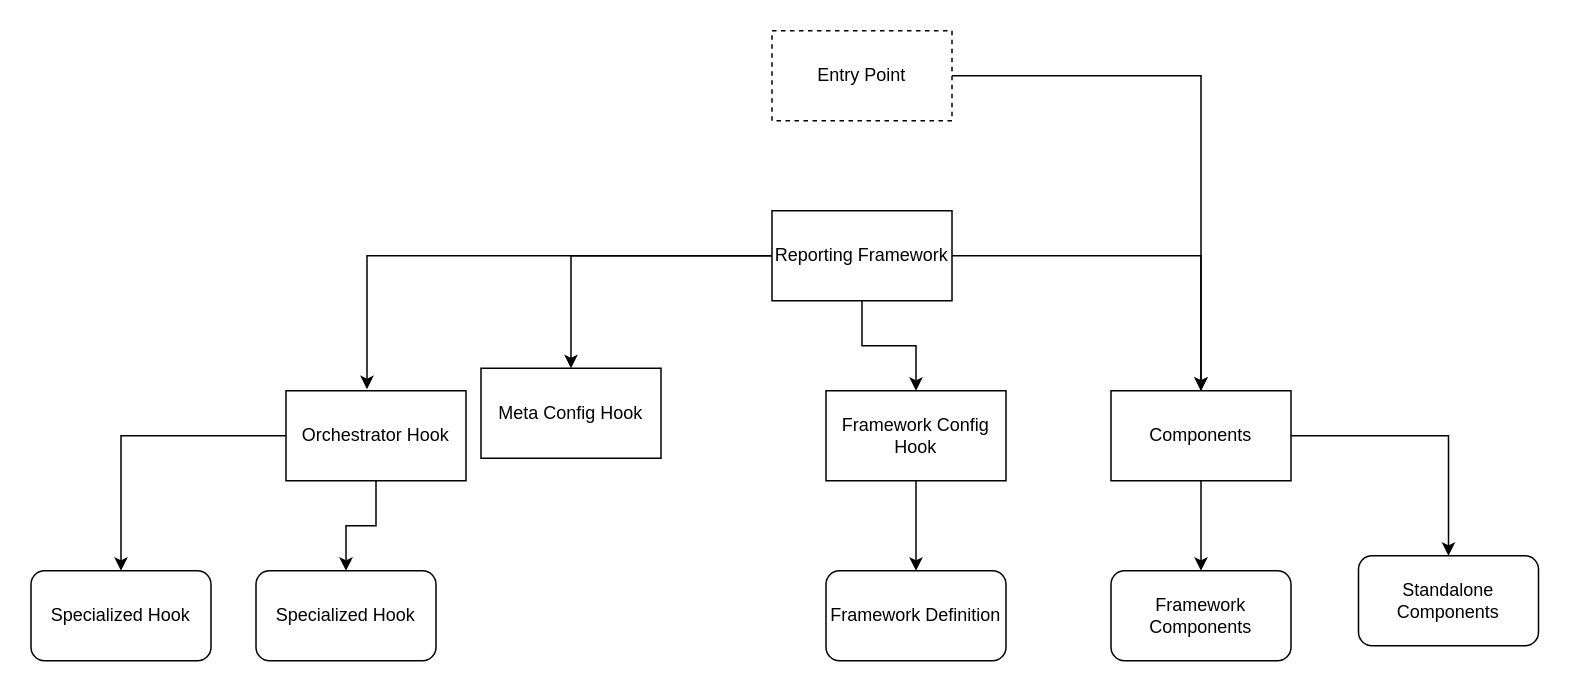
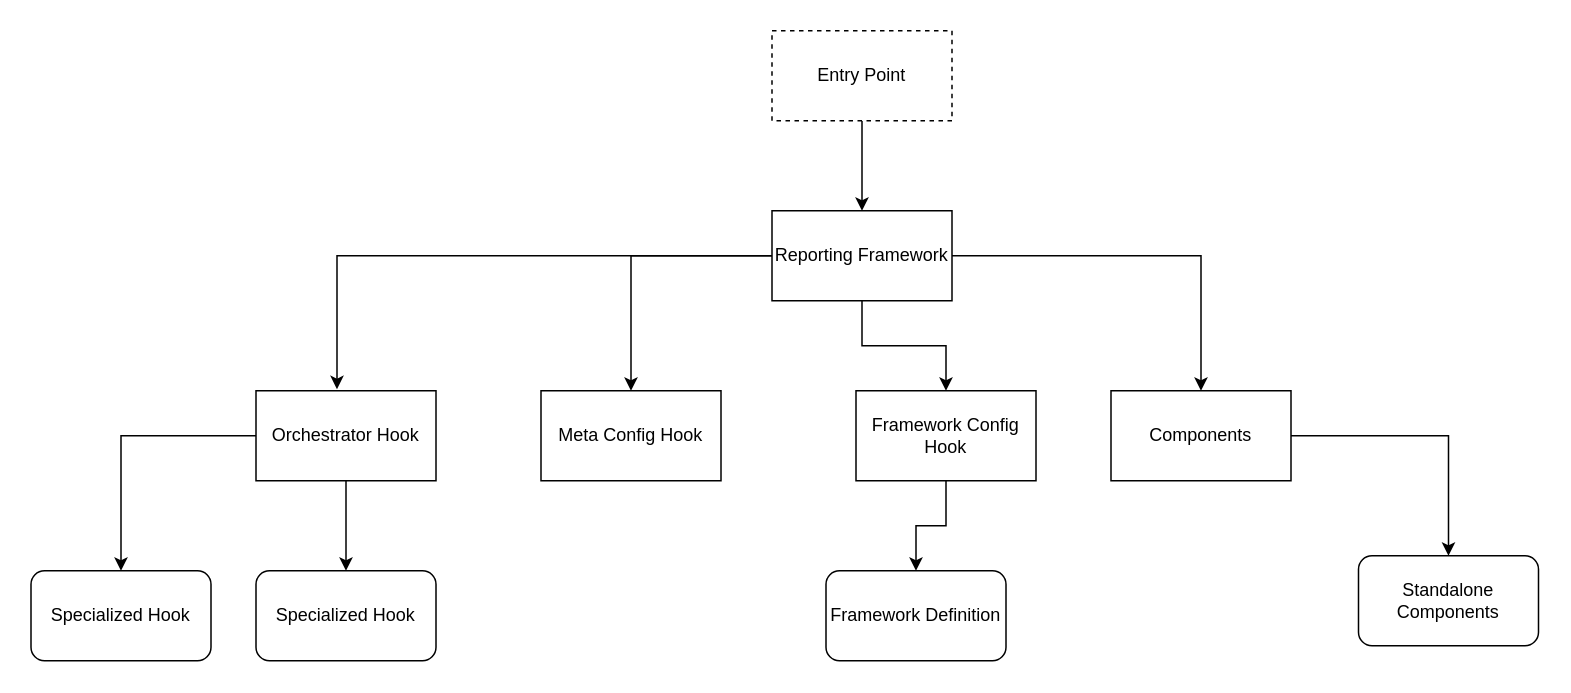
  <mxCell id="0" />
  <mxCell id="1" parent="0" />
- <mxCell id="2" style="edgeStyle=orthogonalEdgeStyle;rounded=0;orthogonalLoop=1;jettySize=auto;html=1;" parent="1" source="3" target="13" edge="1"><mxGeometry relative="1" as="geometry" /></mxCell>
+ <mxCell id="2" style="edgeStyle=orthogonalEdgeStyle;rounded=0;orthogonalLoop=1;jettySize=auto;html=1;entryX=0.5;entryY=0;entryDx=0;entryDy=0;" parent="1" source="3" target="7" edge="1"><mxGeometry relative="1" as="geometry" /></mxCell>
  <mxCell id="3" value="Entry Point" style="rounded=0;whiteSpace=wrap;html=1;dashed=1;" parent="1" vertex="1"><mxGeometry x="514" y="20" width="120" height="60" as="geometry" /></mxCell>
  <mxCell id="4" style="edgeStyle=orthogonalEdgeStyle;rounded=0;orthogonalLoop=1;jettySize=auto;html=1;entryX=0.5;entryY=0;entryDx=0;entryDy=0;" parent="1" source="7" target="13" edge="1"><mxGeometry relative="1" as="geometry" /></mxCell>
  <mxCell id="5" style="edgeStyle=orthogonalEdgeStyle;rounded=0;orthogonalLoop=1;jettySize=auto;html=1;entryX=0.5;entryY=0;entryDx=0;entryDy=0;" parent="1" source="7" target="21" edge="1"><mxGeometry relative="1" as="geometry" /></mxCell>
  <mxCell id="6" style="edgeStyle=orthogonalEdgeStyle;rounded=0;orthogonalLoop=1;jettySize=auto;html=1;entryX=0.5;entryY=0;entryDx=0;entryDy=0;" parent="1" source="7" target="19" edge="1"><mxGeometry relative="1" as="geometry" /></mxCell>
  <mxCell id="7" value="Reporting Framework" style="rounded=0;whiteSpace=wrap;html=1;" parent="1" vertex="1"><mxGeometry x="514" y="140" width="120" height="60" as="geometry" /></mxCell>
  <mxCell id="8" style="edgeStyle=orthogonalEdgeStyle;rounded=0;orthogonalLoop=1;jettySize=auto;html=1;entryX=0.5;entryY=0;entryDx=0;entryDy=0;" parent="1" source="10" target="15" edge="1"><mxGeometry relative="1" as="geometry" /></mxCell>
  <mxCell id="9" style="edgeStyle=orthogonalEdgeStyle;rounded=0;orthogonalLoop=1;jettySize=auto;html=1;" parent="1" source="10" target="16" edge="1"><mxGeometry relative="1" as="geometry" /></mxCell>
- <mxCell id="10" value="Orchestrator Hook" style="rounded=0;whiteSpace=wrap;html=1;" parent="1" vertex="1"><mxGeometry x="190" y="260" width="120" height="60" as="geometry" /></mxCell>
- <mxCell id="11" style="edgeStyle=orthogonalEdgeStyle;rounded=0;orthogonalLoop=1;jettySize=auto;html=1;entryX=0.5;entryY=0;entryDx=0;entryDy=0;" parent="1" source="13" target="17" edge="1"><mxGeometry relative="1" as="geometry" /></mxCell>
+ <mxCell id="10" value="Orchestrator Hook" style="rounded=0;whiteSpace=wrap;html=1;" parent="1" vertex="1"><mxGeometry x="170" y="260" width="120" height="60" as="geometry" /></mxCell>
  <mxCell id="12" style="edgeStyle=orthogonalEdgeStyle;rounded=0;orthogonalLoop=1;jettySize=auto;html=1;entryX=0.5;entryY=0;entryDx=0;entryDy=0;" parent="1" source="13" target="18" edge="1"><mxGeometry relative="1" as="geometry" /></mxCell>
  <mxCell id="13" value="Components" style="rounded=0;whiteSpace=wrap;html=1;" parent="1" vertex="1"><mxGeometry x="740" y="260" width="120" height="60" as="geometry" /></mxCell>
  <mxCell id="14" style="edgeStyle=orthogonalEdgeStyle;rounded=0;orthogonalLoop=1;jettySize=auto;html=1;entryX=0.45;entryY=-0.017;entryDx=0;entryDy=0;entryPerimeter=0;" parent="1" source="7" target="10" edge="1"><mxGeometry relative="1" as="geometry" /></mxCell>
  <mxCell id="15" value="Specialized Hook" style="rounded=1;whiteSpace=wrap;html=1;" parent="1" vertex="1"><mxGeometry x="20" y="380" width="120" height="60" as="geometry" /></mxCell>
  <mxCell id="16" value="&lt;span style=&quot;caret-color: rgba(0, 0, 0, 0);&quot;&gt;Specialized Hook&lt;/span&gt;" style="rounded=1;whiteSpace=wrap;html=1;" parent="1" vertex="1"><mxGeometry x="170" y="380" width="120" height="60" as="geometry" /></mxCell>
- <mxCell id="17" value="Framework Components" style="rounded=1;whiteSpace=wrap;html=1;" parent="1" vertex="1"><mxGeometry x="740" y="380" width="120" height="60" as="geometry" /></mxCell>
  <mxCell id="18" value="Standalone Components" style="rounded=1;whiteSpace=wrap;html=1;" parent="1" vertex="1"><mxGeometry x="905" y="370" width="120" height="60" as="geometry" /></mxCell>
- <mxCell id="19" value="Meta Config Hook" style="rounded=0;whiteSpace=wrap;html=1;" parent="1" vertex="1"><mxGeometry x="320" y="245" width="120" height="60" as="geometry" /></mxCell>
+ <mxCell id="19" value="Meta Config Hook" style="rounded=0;whiteSpace=wrap;html=1;" parent="1" vertex="1"><mxGeometry x="360" y="260" width="120" height="60" as="geometry" /></mxCell>
  <mxCell id="20" style="edgeStyle=orthogonalEdgeStyle;rounded=0;orthogonalLoop=1;jettySize=auto;html=1;entryX=0.5;entryY=0;entryDx=0;entryDy=0;" parent="1" source="21" target="22" edge="1"><mxGeometry relative="1" as="geometry" /></mxCell>
- <mxCell id="21" value="Framework Config Hook" style="rounded=0;whiteSpace=wrap;html=1;" parent="1" vertex="1"><mxGeometry x="550" y="260" width="120" height="60" as="geometry" /></mxCell>
+ <mxCell id="21" value="Framework Config Hook" style="rounded=0;whiteSpace=wrap;html=1;" parent="1" vertex="1"><mxGeometry x="570" y="260" width="120" height="60" as="geometry" /></mxCell>
  <mxCell id="22" value="Framework Definition" style="rounded=1;whiteSpace=wrap;html=1;" parent="1" vertex="1"><mxGeometry x="550" y="380" width="120" height="60" as="geometry" /></mxCell>
